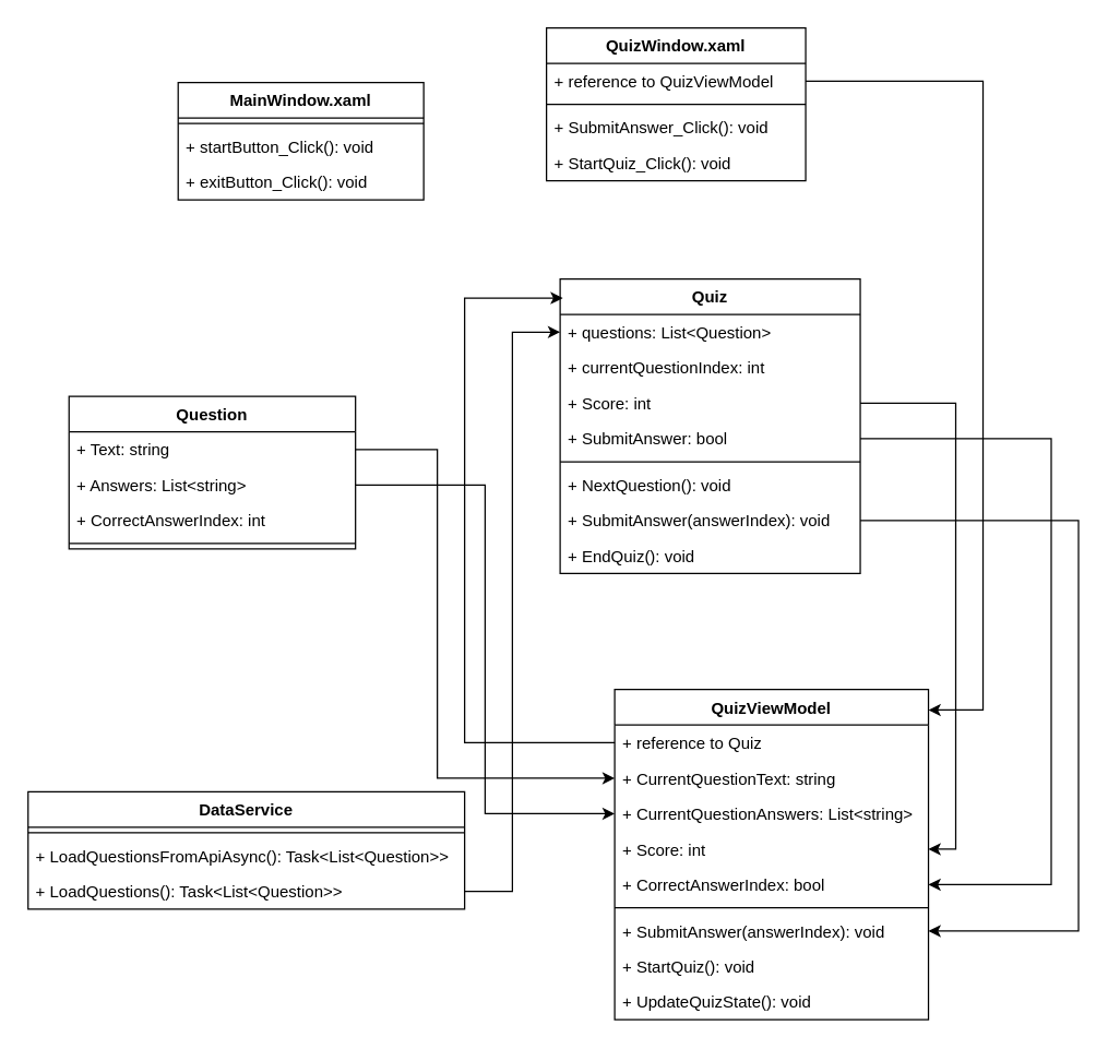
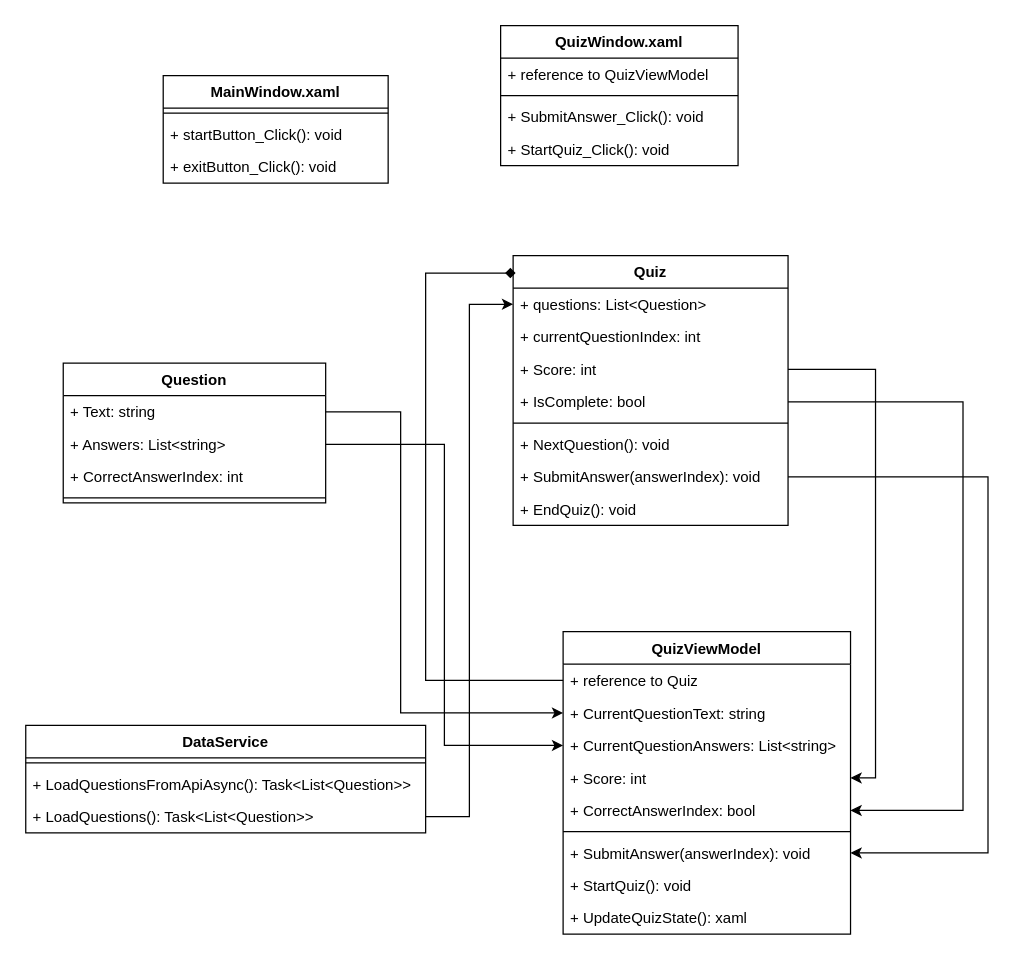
  <mxCell id="0" />
  <mxCell id="1" parent="0" />
  <mxCell id="2" value="MainWindow.xaml" style="swimlane;fontStyle=1;align=center;verticalAlign=top;childLayout=stackLayout;horizontal=1;startSize=26;horizontalStack=0;resizeParent=1;resizeParentMax=0;resizeLast=0;collapsible=1;marginBottom=0;" vertex="1" parent="1"><mxGeometry x="130" y="60" width="180" height="86" as="geometry" /></mxCell>
  <mxCell id="3" value="" style="line;strokeWidth=1;fillColor=none;align=left;verticalAlign=middle;spacingTop=-1;spacingLeft=3;spacingRight=3;rotatable=0;labelPosition=right;points=[];portConstraint=eastwest;strokeColor=inherit;" vertex="1" parent="2"><mxGeometry y="26" width="180" height="8" as="geometry" /></mxCell>
  <mxCell id="4" value="+ startButton_Click(): void" style="text;strokeColor=none;fillColor=none;align=left;verticalAlign=top;spacingLeft=4;spacingRight=4;overflow=hidden;rotatable=0;points=[[0,0.5],[1,0.5]];portConstraint=eastwest;" vertex="1" parent="2"><mxGeometry y="34" width="180" height="26" as="geometry" /></mxCell>
  <mxCell id="5" value="+ exitButton_Click(): void" style="text;strokeColor=none;fillColor=none;align=left;verticalAlign=top;spacingLeft=4;spacingRight=4;overflow=hidden;rotatable=0;points=[[0,0.5],[1,0.5]];portConstraint=eastwest;" vertex="1" parent="2"><mxGeometry y="60" width="180" height="26" as="geometry" /></mxCell>
  <mxCell id="6" value="Question" style="swimlane;fontStyle=1;align=center;verticalAlign=top;childLayout=stackLayout;horizontal=1;startSize=26;horizontalStack=0;resizeParent=1;resizeParentMax=0;resizeLast=0;collapsible=1;marginBottom=0;" vertex="1" parent="1"><mxGeometry x="50" y="290" width="210" height="112" as="geometry" /></mxCell>
  <mxCell id="7" value="+ Text: string" style="text;strokeColor=none;fillColor=none;align=left;verticalAlign=top;spacingLeft=4;spacingRight=4;overflow=hidden;rotatable=0;points=[[0,0.5],[1,0.5]];portConstraint=eastwest;" vertex="1" parent="6"><mxGeometry y="26" width="210" height="26" as="geometry" /></mxCell>
  <mxCell id="8" value="+ Answers: List&lt;string&gt;" style="text;strokeColor=none;fillColor=none;align=left;verticalAlign=top;spacingLeft=4;spacingRight=4;overflow=hidden;rotatable=0;points=[[0,0.5],[1,0.5]];portConstraint=eastwest;" vertex="1" parent="6"><mxGeometry y="52" width="210" height="26" as="geometry" /></mxCell>
  <mxCell id="9" value="+ CorrectAnswerIndex: int" style="text;strokeColor=none;fillColor=none;align=left;verticalAlign=top;spacingLeft=4;spacingRight=4;overflow=hidden;rotatable=0;points=[[0,0.5],[1,0.5]];portConstraint=eastwest;" vertex="1" parent="6"><mxGeometry y="78" width="210" height="26" as="geometry" /></mxCell>
  <mxCell id="10" value="" style="line;strokeWidth=1;fillColor=none;align=left;verticalAlign=middle;spacingTop=-1;spacingLeft=3;spacingRight=3;rotatable=0;labelPosition=right;points=[];portConstraint=eastwest;strokeColor=inherit;" vertex="1" parent="6"><mxGeometry y="104" width="210" height="8" as="geometry" /></mxCell>
  <mxCell id="11" value="Quiz" style="swimlane;fontStyle=1;align=center;verticalAlign=top;childLayout=stackLayout;horizontal=1;startSize=26;horizontalStack=0;resizeParent=1;resizeParentMax=0;resizeLast=0;collapsible=1;marginBottom=0;" vertex="1" parent="1"><mxGeometry x="410" y="204" width="220" height="216" as="geometry" /></mxCell>
  <mxCell id="12" value="+ questions: List&lt;Question&gt;" style="text;strokeColor=none;fillColor=none;align=left;verticalAlign=top;spacingLeft=4;spacingRight=4;overflow=hidden;rotatable=0;points=[[0,0.5],[1,0.5]];portConstraint=eastwest;" vertex="1" parent="11"><mxGeometry y="26" width="220" height="26" as="geometry" /></mxCell>
  <mxCell id="13" value="+ currentQuestionIndex: int" style="text;strokeColor=none;fillColor=none;align=left;verticalAlign=top;spacingLeft=4;spacingRight=4;overflow=hidden;rotatable=0;points=[[0,0.5],[1,0.5]];portConstraint=eastwest;" vertex="1" parent="11"><mxGeometry y="52" width="220" height="26" as="geometry" /></mxCell>
  <mxCell id="14" value="+ Score: int" style="text;strokeColor=none;fillColor=none;align=left;verticalAlign=top;spacingLeft=4;spacingRight=4;overflow=hidden;rotatable=0;points=[[0,0.5],[1,0.5]];portConstraint=eastwest;" vertex="1" parent="11"><mxGeometry y="78" width="220" height="26" as="geometry" /></mxCell>
- <mxCell id="15" value="+ SubmitAnswer: bool" style="text;strokeColor=none;fillColor=none;align=left;verticalAlign=top;spacingLeft=4;spacingRight=4;overflow=hidden;rotatable=0;points=[[0,0.5],[1,0.5]];portConstraint=eastwest;" vertex="1" parent="11"><mxGeometry y="104" width="220" height="26" as="geometry" /></mxCell>
+ <mxCell id="15" value="+ IsComplete: bool" style="text;strokeColor=none;fillColor=none;align=left;verticalAlign=top;spacingLeft=4;spacingRight=4;overflow=hidden;rotatable=0;points=[[0,0.5],[1,0.5]];portConstraint=eastwest;" vertex="1" parent="11"><mxGeometry y="104" width="220" height="26" as="geometry" /></mxCell>
  <mxCell id="16" value="" style="line;strokeWidth=1;fillColor=none;align=left;verticalAlign=middle;spacingTop=-1;spacingLeft=3;spacingRight=3;rotatable=0;labelPosition=right;points=[];portConstraint=eastwest;strokeColor=inherit;" vertex="1" parent="11"><mxGeometry y="130" width="220" height="8" as="geometry" /></mxCell>
  <mxCell id="17" value="+ NextQuestion(): void" style="text;strokeColor=none;fillColor=none;align=left;verticalAlign=top;spacingLeft=4;spacingRight=4;overflow=hidden;rotatable=0;points=[[0,0.5],[1,0.5]];portConstraint=eastwest;" vertex="1" parent="11"><mxGeometry y="138" width="220" height="26" as="geometry" /></mxCell>
  <mxCell id="18" value="+ SubmitAnswer(answerIndex): void" style="text;strokeColor=none;fillColor=none;align=left;verticalAlign=top;spacingLeft=4;spacingRight=4;overflow=hidden;rotatable=0;points=[[0,0.5],[1,0.5]];portConstraint=eastwest;" vertex="1" parent="11"><mxGeometry y="164" width="220" height="26" as="geometry" /></mxCell>
  <mxCell id="19" value="+ EndQuiz(): void" style="text;strokeColor=none;fillColor=none;align=left;verticalAlign=top;spacingLeft=4;spacingRight=4;overflow=hidden;rotatable=0;points=[[0,0.5],[1,0.5]];portConstraint=eastwest;" vertex="1" parent="11"><mxGeometry y="190" width="220" height="26" as="geometry" /></mxCell>
  <mxCell id="20" value="DataService" style="swimlane;fontStyle=1;align=center;verticalAlign=top;childLayout=stackLayout;horizontal=1;startSize=26;horizontalStack=0;resizeParent=1;resizeParentMax=0;resizeLast=0;collapsible=1;marginBottom=0;" vertex="1" parent="1"><mxGeometry y="580" width="320" height="86" as="geometry" x="20" /></mxCell>
  <mxCell id="21" value="" style="line;strokeWidth=1;fillColor=none;align=left;verticalAlign=middle;spacingTop=-1;spacingLeft=3;spacingRight=3;rotatable=0;labelPosition=right;points=[];portConstraint=eastwest;strokeColor=inherit;" vertex="1" parent="20"><mxGeometry y="26" width="320" height="8" as="geometry" /></mxCell>
  <mxCell id="22" value="+ LoadQuestionsFromApiAsync(): Task&lt;List&lt;Question&gt;&gt;" style="text;strokeColor=none;fillColor=none;align=left;verticalAlign=top;spacingLeft=4;spacingRight=4;overflow=hidden;rotatable=0;points=[[0,0.5],[1,0.5]];portConstraint=eastwest;" vertex="1" parent="20"><mxGeometry y="34" width="320" height="26" as="geometry" /></mxCell>
  <mxCell id="23" value="+ LoadQuestions(): Task&lt;List&lt;Question&gt;&gt;" style="text;strokeColor=none;fillColor=none;align=left;verticalAlign=top;spacingLeft=4;spacingRight=4;overflow=hidden;rotatable=0;points=[[0,0.5],[1,0.5]];portConstraint=eastwest;" vertex="1" parent="20"><mxGeometry y="60" width="320" height="26" as="geometry" /></mxCell>
  <mxCell id="24" value="QuizViewModel" style="swimlane;fontStyle=1;align=center;verticalAlign=top;childLayout=stackLayout;horizontal=1;startSize=26;horizontalStack=0;resizeParent=1;resizeParentMax=0;resizeLast=0;collapsible=1;marginBottom=0;" vertex="1" parent="1"><mxGeometry x="450" y="505" width="230" height="242" as="geometry" /></mxCell>
  <mxCell id="25" value="+ reference to Quiz" style="text;strokeColor=none;fillColor=none;align=left;verticalAlign=top;spacingLeft=4;spacingRight=4;overflow=hidden;rotatable=0;points=[[0,0.5],[1,0.5]];portConstraint=eastwest;" vertex="1" parent="24"><mxGeometry y="26" width="230" height="26" as="geometry" /></mxCell>
  <mxCell id="26" value="+ CurrentQuestionText: string" style="text;strokeColor=none;fillColor=none;align=left;verticalAlign=top;spacingLeft=4;spacingRight=4;overflow=hidden;rotatable=0;points=[[0,0.5],[1,0.5]];portConstraint=eastwest;" vertex="1" parent="24"><mxGeometry y="52" width="230" height="26" as="geometry" /></mxCell>
  <mxCell id="27" value="+ CurrentQuestionAnswers: List&lt;string&gt;" style="text;strokeColor=none;fillColor=none;align=left;verticalAlign=top;spacingLeft=4;spacingRight=4;overflow=hidden;rotatable=0;points=[[0,0.5],[1,0.5]];portConstraint=eastwest;" vertex="1" parent="24"><mxGeometry y="78" width="230" height="26" as="geometry" /></mxCell>
  <mxCell id="28" value="+ Score: int" style="text;strokeColor=none;fillColor=none;align=left;verticalAlign=top;spacingLeft=4;spacingRight=4;overflow=hidden;rotatable=0;points=[[0,0.5],[1,0.5]];portConstraint=eastwest;" vertex="1" parent="24"><mxGeometry y="104" width="230" height="26" as="geometry" /></mxCell>
  <mxCell id="29" value="+ CorrectAnswerIndex: bool" style="text;strokeColor=none;fillColor=none;align=left;verticalAlign=top;spacingLeft=4;spacingRight=4;overflow=hidden;rotatable=0;points=[[0,0.5],[1,0.5]];portConstraint=eastwest;" vertex="1" parent="24"><mxGeometry y="130" width="230" height="26" as="geometry" /></mxCell>
  <mxCell id="30" value="" style="line;strokeWidth=1;fillColor=none;align=left;verticalAlign=middle;spacingTop=-1;spacingLeft=3;spacingRight=3;rotatable=0;labelPosition=right;points=[];portConstraint=eastwest;strokeColor=inherit;" vertex="1" parent="24"><mxGeometry y="156" width="230" height="8" as="geometry" /></mxCell>
  <mxCell id="31" value="+ SubmitAnswer(answerIndex): void" style="text;strokeColor=none;fillColor=none;align=left;verticalAlign=top;spacingLeft=4;spacingRight=4;overflow=hidden;rotatable=0;points=[[0,0.5],[1,0.5]];portConstraint=eastwest;" vertex="1" parent="24"><mxGeometry y="164" width="230" height="26" as="geometry" /></mxCell>
  <mxCell id="32" value="+ StartQuiz(): void" style="text;strokeColor=none;fillColor=none;align=left;verticalAlign=top;spacingLeft=4;spacingRight=4;overflow=hidden;rotatable=0;points=[[0,0.5],[1,0.5]];portConstraint=eastwest;" vertex="1" parent="24"><mxGeometry y="190" width="230" height="26" as="geometry" /></mxCell>
- <mxCell id="33" value="+ UpdateQuizState(): void" style="text;strokeColor=none;fillColor=none;align=left;verticalAlign=top;spacingLeft=4;spacingRight=4;overflow=hidden;rotatable=0;points=[[0,0.5],[1,0.5]];portConstraint=eastwest;" vertex="1" parent="24"><mxGeometry y="216" width="230" height="26" as="geometry" /></mxCell>
+ <mxCell id="33" value="+ UpdateQuizState(): xaml" style="text;strokeColor=none;fillColor=none;align=left;verticalAlign=top;spacingLeft=4;spacingRight=4;overflow=hidden;rotatable=0;points=[[0,0.5],[1,0.5]];portConstraint=eastwest;" vertex="1" parent="24"><mxGeometry y="216" width="230" height="26" as="geometry" /></mxCell>
  <mxCell id="34" value="QuizWindow.xaml" style="swimlane;fontStyle=1;align=center;verticalAlign=top;childLayout=stackLayout;horizontal=1;startSize=26;horizontalStack=0;resizeParent=1;resizeParentMax=0;resizeLast=0;collapsible=1;marginBottom=0;" vertex="1" parent="1"><mxGeometry x="400" y="20" width="190" height="112" as="geometry" /></mxCell>
  <mxCell id="35" value="+ reference to QuizViewModel" style="text;strokeColor=none;fillColor=none;align=left;verticalAlign=top;spacingLeft=4;spacingRight=4;overflow=hidden;rotatable=0;points=[[0,0.5],[1,0.5]];portConstraint=eastwest;" vertex="1" parent="34"><mxGeometry y="26" width="190" height="26" as="geometry" /></mxCell>
  <mxCell id="36" value="" style="line;strokeWidth=1;fillColor=none;align=left;verticalAlign=middle;spacingTop=-1;spacingLeft=3;spacingRight=3;rotatable=0;labelPosition=right;points=[];portConstraint=eastwest;strokeColor=inherit;" vertex="1" parent="34"><mxGeometry y="52" width="190" height="8" as="geometry" /></mxCell>
  <mxCell id="37" value="+ SubmitAnswer_Click(): void" style="text;strokeColor=none;fillColor=none;align=left;verticalAlign=top;spacingLeft=4;spacingRight=4;overflow=hidden;rotatable=0;points=[[0,0.5],[1,0.5]];portConstraint=eastwest;" vertex="1" parent="34"><mxGeometry y="60" width="190" height="26" as="geometry" /></mxCell>
  <mxCell id="38" value="+ StartQuiz_Click(): void" style="text;strokeColor=none;fillColor=none;align=left;verticalAlign=top;spacingLeft=4;spacingRight=4;overflow=hidden;rotatable=0;points=[[0,0.5],[1,0.5]];portConstraint=eastwest;" vertex="1" parent="34"><mxGeometry y="86" width="190" height="26" as="geometry" /></mxCell>
- <mxCell id="39" style="edgeStyle=orthogonalEdgeStyle;rounded=0;orthogonalLoop=1;jettySize=auto;html=1;" edge="1" parent="1" source="35" target="24"><mxGeometry relative="1" as="geometry"><Array as="points"><mxPoint x="720" y="59" /><mxPoint x="720" y="520" /></Array></mxGeometry></mxCell>
- <mxCell id="40" style="edgeStyle=orthogonalEdgeStyle;rounded=0;orthogonalLoop=1;jettySize=auto;html=1;entryX=0.009;entryY=0.065;entryDx=0;entryDy=0;entryPerimeter=0;" edge="1" parent="1" source="25" target="11"><mxGeometry relative="1" as="geometry"><Array as="points"><mxPoint x="340" y="544" /><mxPoint x="340" y="218" /></Array></mxGeometry></mxCell>
+ <mxCell id="40" style="edgeStyle=orthogonalEdgeStyle;rounded=0;orthogonalLoop=1;jettySize=auto;html=1;entryX=0.009;entryY=0.065;entryDx=0;entryDy=0;entryPerimeter=0;endArrow=diamond;" edge="1" parent="1" source="25" target="11"><mxGeometry relative="1" as="geometry"><Array as="points"><mxPoint x="340" y="544" /><mxPoint x="340" y="218" /></Array></mxGeometry></mxCell>
  <mxCell id="41" style="edgeStyle=orthogonalEdgeStyle;rounded=0;orthogonalLoop=1;jettySize=auto;html=1;entryX=0;entryY=0.5;entryDx=0;entryDy=0;" edge="1" parent="1" source="23" target="12"><mxGeometry relative="1" as="geometry" /></mxCell>
  <mxCell id="42" style="edgeStyle=orthogonalEdgeStyle;rounded=0;orthogonalLoop=1;jettySize=auto;html=1;entryX=1;entryY=0.5;entryDx=0;entryDy=0;" edge="1" parent="1" source="14" target="28"><mxGeometry relative="1" as="geometry" /></mxCell>
  <mxCell id="43" style="edgeStyle=orthogonalEdgeStyle;rounded=0;orthogonalLoop=1;jettySize=auto;html=1;entryX=0;entryY=0.5;entryDx=0;entryDy=0;" edge="1" parent="1" source="8" target="27"><mxGeometry relative="1" as="geometry" /></mxCell>
  <mxCell id="44" style="edgeStyle=orthogonalEdgeStyle;rounded=0;orthogonalLoop=1;jettySize=auto;html=1;entryX=0;entryY=0.5;entryDx=0;entryDy=0;" edge="1" parent="1" source="7" target="26"><mxGeometry relative="1" as="geometry"><Array as="points"><mxPoint x="320" y="329" /><mxPoint x="320" y="570" /></Array></mxGeometry></mxCell>
  <mxCell id="45" style="edgeStyle=orthogonalEdgeStyle;rounded=0;orthogonalLoop=1;jettySize=auto;html=1;entryX=1;entryY=0.5;entryDx=0;entryDy=0;" edge="1" parent="1" source="15" target="29"><mxGeometry relative="1" as="geometry"><Array as="points"><mxPoint x="770" y="321" /><mxPoint x="770" y="648" /></Array></mxGeometry></mxCell>
  <mxCell id="46" style="edgeStyle=orthogonalEdgeStyle;rounded=0;orthogonalLoop=1;jettySize=auto;html=1;entryX=1;entryY=0.5;entryDx=0;entryDy=0;" edge="1" parent="1" source="18" target="31"><mxGeometry relative="1" as="geometry"><Array as="points"><mxPoint x="790" y="381" /><mxPoint x="790" y="682" /></Array></mxGeometry></mxCell>
